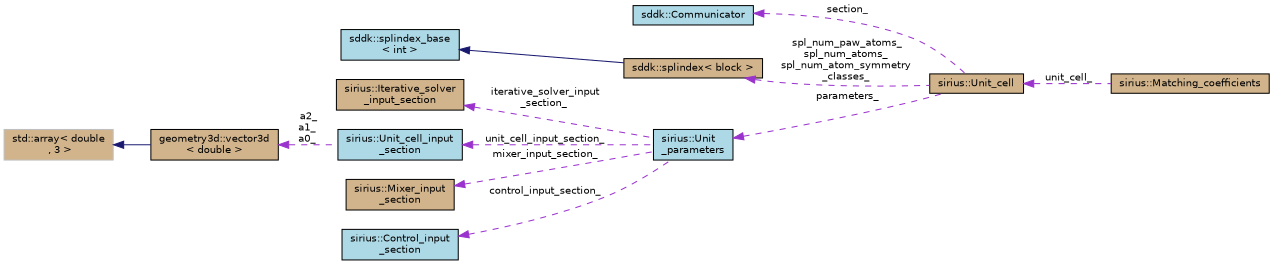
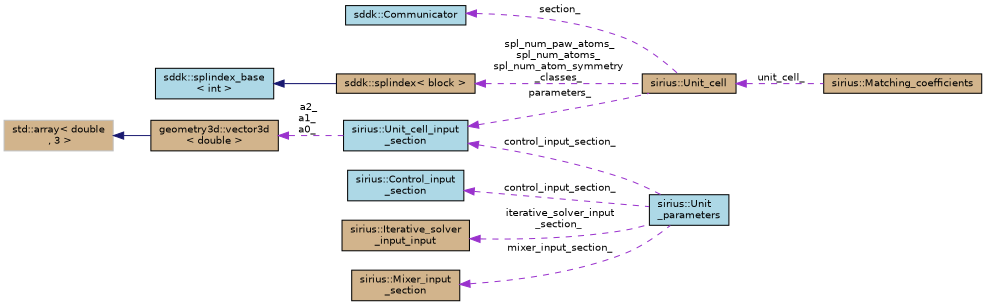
  digraph {
    rankdir=LR
    node [color=black fillcolor=tan fontname=Helvetica fontsize=10 shape=record style=filled]
    edge [color=darkorchid3 dir=back fontname=Helvetica fontsize=10 labelfontname=Helvetica labelfontsize=10 style=dashed]
    n1 [fontcolor=black height=0.2 label="sirius::Matching_coefficients" width=0.4]
    n2 [height=0.2 label="sirius::Unit_cell" width=0.4]
    n3 [fillcolor=lightblue height=0.2 label="sddk::Communicator" width=0.4]
    n4 [height=0.2 label="sddk::splindex\< block \>" width=0.4]
    n5 [fillcolor=lightblue height=0.2 label="sddk::splindex_base\l\< int \>" width=0.4]
    n6 [fillcolor=lightblue height=0.2 label="sirius::Unit\l_parameters" width=0.4]
-   n7 [height=0.2 label="sirius::Iterative_solver\l_input_section" width=0.4]
+   n7 [height=0.2 label="sirius::Iterative_solver\l_input_input" width=0.4]
    n8 [fillcolor=lightblue height=0.2 label="sirius::Unit_cell_input\l_section" width=0.4]
    n9 [height=0.2 label="geometry3d::vector3d\l\< double \>" width=0.4]
    n10 [color=grey75 height=0.2 label="std::array\< double\l , 3 \>" width=0.4]
    n11 [height=0.2 label="sirius::Mixer_input\l_section" width=0.4]
    n12 [fillcolor=lightblue height=0.2 label="sirius::Control_input\l_section" width=0.4]
    n2 -> n1 [label=" unit_cell_"]
    n3 -> n2 [label=" section_"]
    n4 -> n2 [label=" spl_num_paw_atoms_\nspl_num_atoms_\nspl_num_atom_symmetry\l_classes_"]
    n5 -> n4 [color=midnightblue style=solid]
-   n6 -> n2 [label=" parameters_"]
+   n8 -> n2 [label=" parameters_"]
    n7 -> n6 [label=" iterative_solver_input\l_section_"]
-   n8 -> n6 [label=" unit_cell_input_section_"]
+   n8 -> n6 [label=" control_input_section_"]
    n9 -> n8 [label=" a2_\na1_\na0_"]
    n10 -> n9 [color=midnightblue style=solid]
    n11 -> n6 [label=" mixer_input_section_"]
    n12 -> n6 [label=" control_input_section_"]
  }
